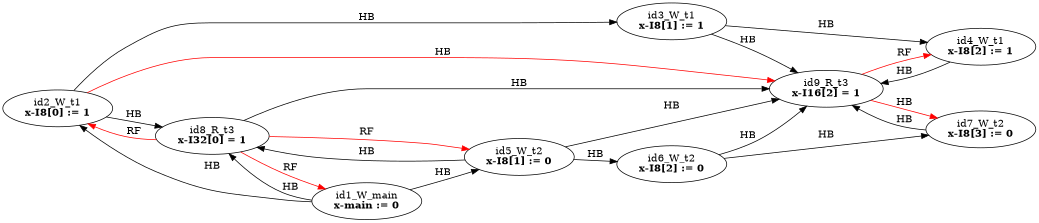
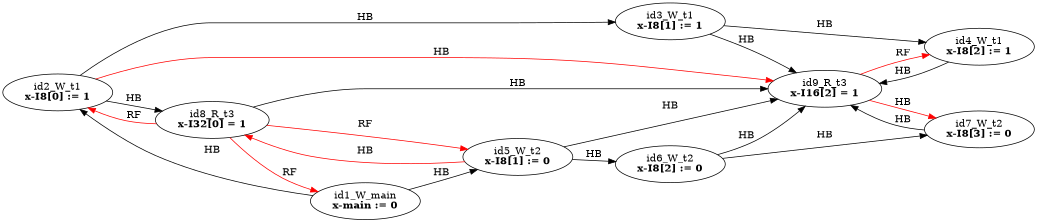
  digraph {
    rankdir=LR
    splines=true
    edge [color=black]
    n1 [label=<id2_W_t1<br/><B>x-I8[0] := 1</B>>]
    n2 [label=<id3_W_t1<br/><B>x-I8[1] := 1</B>>]
    n3 [label=<id8_R_t3<br/><B>x-I32[0] = 1</B>>]
    n4 [label=<id9_R_t3<br/><B>x-I16[2] = 1</B>>]
    n5 [label=<id4_W_t1<br/><B>x-I8[2] := 1</B>>]
    n6 [label=<id5_W_t2<br/><B>x-I8[1] := 0</B>>]
    n7 [label=<id1_W_main<br/><B>x-main := 0</B>>]
    n8 [label=<id7_W_t2<br/><B>x-I8[3] := 0</B>>]
    n9 [label=<id6_W_t2<br/><B>x-I8[2] := 0</B>>]
    n1 -> n2 [label=HB]
    n1 -> n3 [label=HB]
    n1 -> n4 [color=red label=HB]
    n2 -> n4 [label=HB]
    n2 -> n5 [label=HB]
    n3 -> n1 [color=red label=RF]
    n3 -> n4 [label=HB]
    n3 -> n6 [color=red label=RF]
    n3 -> n7 [color=red label=RF]
    n4 -> n5 [color=red label=RF]
    n4 -> n8 [color=red label=HB]
    n5 -> n4 [label=HB]
-   n6 -> n3 [label=HB]
+   n6 -> n3 [color=red label=HB]
    n6 -> n4 [label=HB]
    n6 -> n9 [label=HB]
    n7 -> n1 [label=HB]
-   n7 -> n3 [label=HB]
    n7 -> n6 [label=HB]
    n8 -> n4 [label=HB]
    n9 -> n4 [label=HB]
    n9 -> n8 [label=HB]
  }
